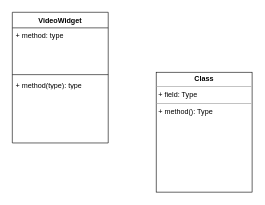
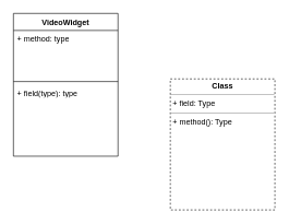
  <mxCell id="0" />
  <mxCell id="1" parent="0" />
- <mxCell id="2" value="&lt;p style=&quot;margin:0px;margin-top:4px;text-align:center;&quot;&gt;&lt;b&gt;Class&lt;/b&gt;&lt;/p&gt;&lt;hr size=&quot;1&quot;/&gt;&lt;p style=&quot;margin:0px;margin-left:4px;&quot;&gt;+ field: Type&lt;/p&gt;&lt;hr size=&quot;1&quot;/&gt;&lt;p style=&quot;margin:0px;margin-left:4px;&quot;&gt;+ method(): Type&lt;/p&gt;" style="verticalAlign=top;align=left;overflow=fill;fontSize=12;fontFamily=Helvetica;html=1;whiteSpace=wrap;" vertex="1" parent="1"><mxGeometry x="260" y="120" width="160" height="200" as="geometry" /></mxCell>
+ <mxCell id="2" value="&lt;p style=&quot;margin:0px;margin-top:4px;text-align:center;&quot;&gt;&lt;b&gt;Class&lt;/b&gt;&lt;/p&gt;&lt;hr size=&quot;1&quot;/&gt;&lt;p style=&quot;margin:0px;margin-left:4px;&quot;&gt;+ field: Type&lt;/p&gt;&lt;hr size=&quot;1&quot;/&gt;&lt;p style=&quot;margin:0px;margin-left:4px;&quot;&gt;+ method(): Type&lt;/p&gt;" style="verticalAlign=top;align=left;overflow=fill;fontSize=12;fontFamily=Helvetica;html=1;whiteSpace=wrap;dashed=1;" vertex="1" parent="1"><mxGeometry x="260" y="120" width="160" height="200" as="geometry" /></mxCell>
  <mxCell id="3" value="VideoWidget" style="swimlane;fontStyle=1;align=center;verticalAlign=top;childLayout=stackLayout;horizontal=1;startSize=26;horizontalStack=0;resizeParent=1;resizeParentMax=0;resizeLast=0;collapsible=1;marginBottom=0;whiteSpace=wrap;html=1;" vertex="1" parent="1"><mxGeometry x="20" y="20" width="160" height="218" as="geometry" /></mxCell>
  <mxCell id="4" value="+ method: type" style="text;strokeColor=none;fillColor=none;align=left;verticalAlign=top;spacingLeft=4;spacingRight=4;overflow=hidden;rotatable=0;points=[[0,0.5],[1,0.5]];portConstraint=eastwest;whiteSpace=wrap;html=1;" vertex="1" parent="3"><mxGeometry y="26" width="160" height="74" as="geometry" /></mxCell>
  <mxCell id="5" value="" style="line;strokeWidth=1;fillColor=none;align=left;verticalAlign=middle;spacingTop=-1;spacingLeft=3;spacingRight=3;rotatable=0;labelPosition=right;points=[];portConstraint=eastwest;strokeColor=inherit;" vertex="1" parent="3"><mxGeometry y="100" width="160" height="8" as="geometry" /></mxCell>
- <mxCell id="6" value="+ method(type): type" style="text;strokeColor=none;fillColor=none;align=left;verticalAlign=top;spacingLeft=4;spacingRight=4;overflow=hidden;rotatable=0;points=[[0,0.5],[1,0.5]];portConstraint=eastwest;whiteSpace=wrap;html=1;" vertex="1" parent="3"><mxGeometry y="108" width="160" height="110" as="geometry" /></mxCell>
+ <mxCell id="6" value="+ field(type): type" style="text;strokeColor=none;fillColor=none;align=left;verticalAlign=top;spacingLeft=4;spacingRight=4;overflow=hidden;rotatable=0;points=[[0,0.5],[1,0.5]];portConstraint=eastwest;whiteSpace=wrap;html=1;" vertex="1" parent="3"><mxGeometry y="108" width="160" height="110" as="geometry" /></mxCell>
